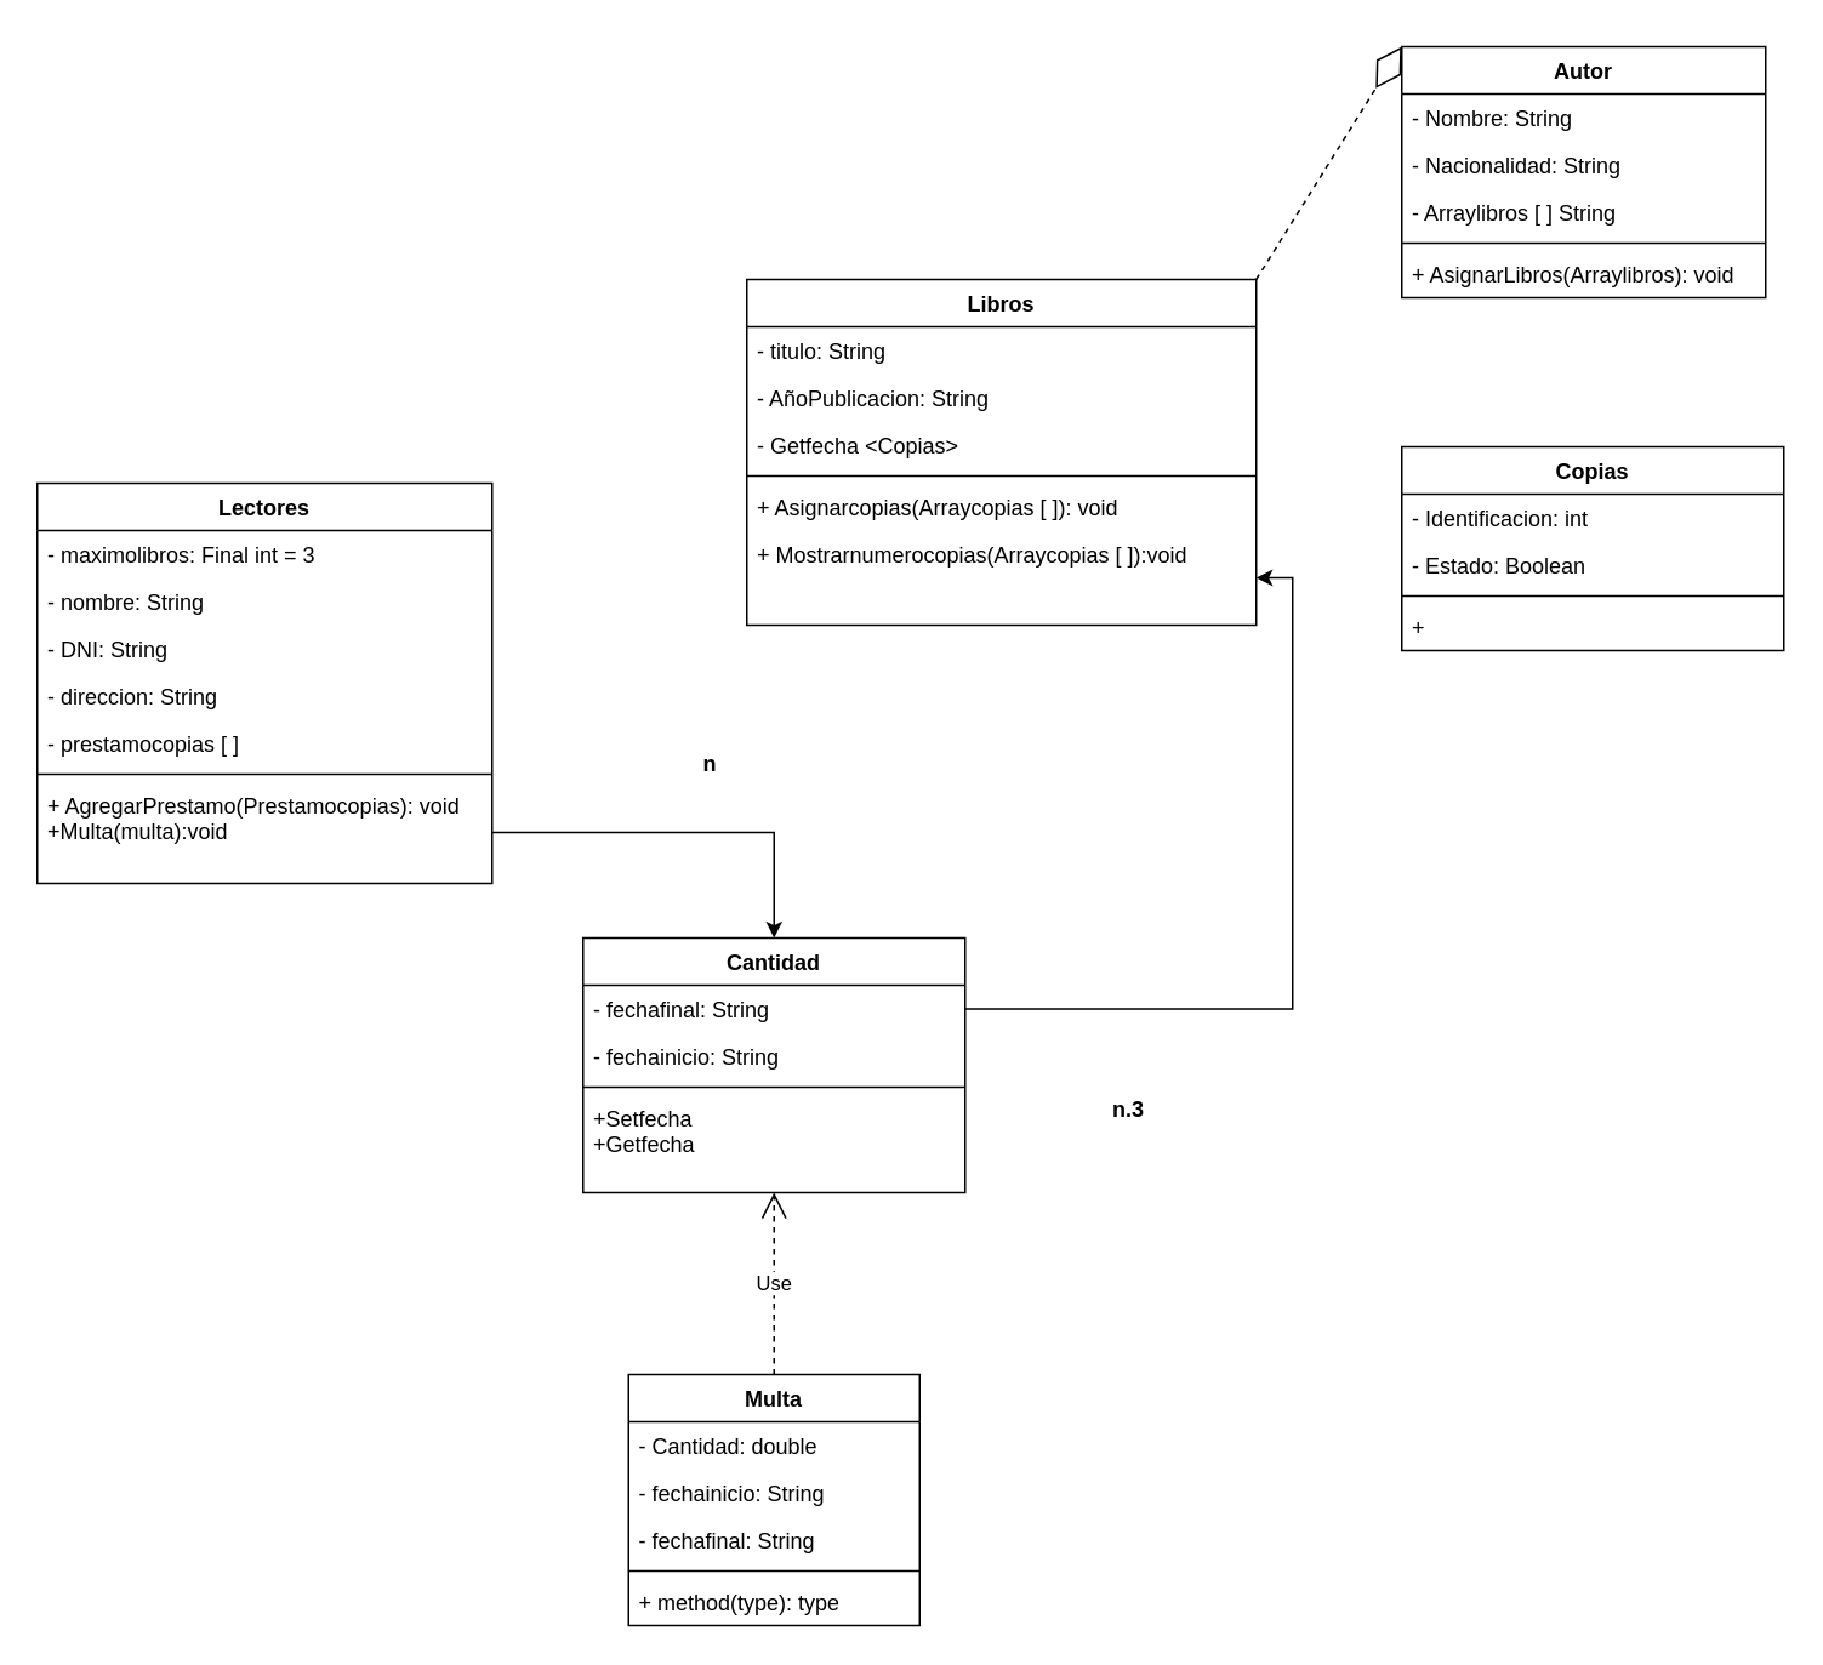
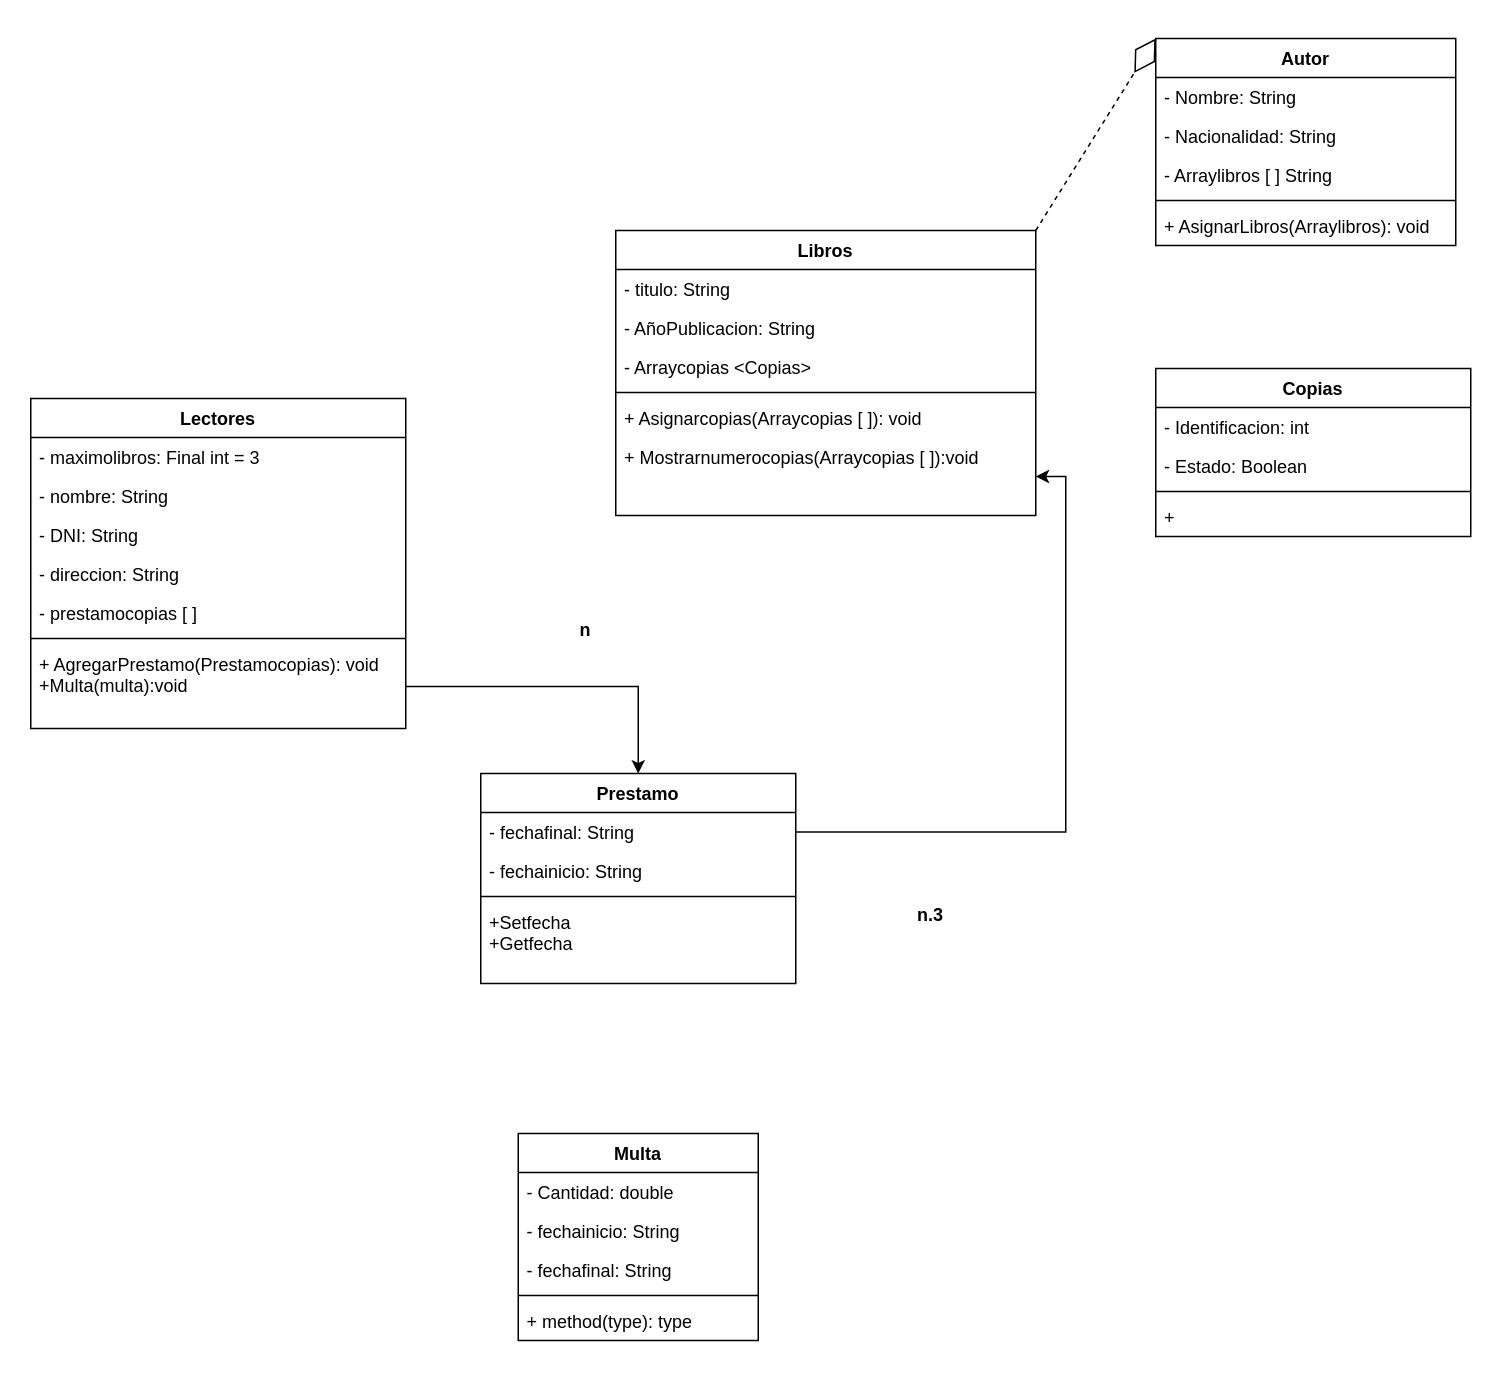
  <mxCell id="0" />
  <mxCell id="1" parent="0" />
  <mxCell id="2" value="Libros" style="swimlane;fontStyle=1;align=center;verticalAlign=top;childLayout=stackLayout;horizontal=1;startSize=26;horizontalStack=0;resizeParent=1;resizeParentMax=0;resizeLast=0;collapsible=1;marginBottom=0;whiteSpace=wrap;html=1;" vertex="1" parent="1"><mxGeometry x="410" y="148" width="280" height="190" as="geometry" /></mxCell>
  <mxCell id="3" value="- titulo: String" style="text;strokeColor=none;fillColor=none;align=left;verticalAlign=top;spacingLeft=4;spacingRight=4;overflow=hidden;rotatable=0;points=[[0,0.5],[1,0.5]];portConstraint=eastwest;whiteSpace=wrap;html=1;" vertex="1" parent="2"><mxGeometry y="26" width="280" height="26" as="geometry" /></mxCell>
  <mxCell id="4" value="- AñoPublicacion: String" style="text;strokeColor=none;fillColor=none;align=left;verticalAlign=top;spacingLeft=4;spacingRight=4;overflow=hidden;rotatable=0;points=[[0,0.5],[1,0.5]];portConstraint=eastwest;whiteSpace=wrap;html=1;" vertex="1" parent="2"><mxGeometry y="52" width="280" height="26" as="geometry" /></mxCell>
- <mxCell id="5" value="- Getfecha &amp;lt;Copias&amp;gt;" style="text;strokeColor=none;fillColor=none;align=left;verticalAlign=top;spacingLeft=4;spacingRight=4;overflow=hidden;rotatable=0;points=[[0,0.5],[1,0.5]];portConstraint=eastwest;whiteSpace=wrap;html=1;" vertex="1" parent="2"><mxGeometry y="78" width="280" height="26" as="geometry" /></mxCell>
+ <mxCell id="5" value="- Arraycopias &amp;lt;Copias&amp;gt;" style="text;strokeColor=none;fillColor=none;align=left;verticalAlign=top;spacingLeft=4;spacingRight=4;overflow=hidden;rotatable=0;points=[[0,0.5],[1,0.5]];portConstraint=eastwest;whiteSpace=wrap;html=1;" vertex="1" parent="2"><mxGeometry y="78" width="280" height="26" as="geometry" /></mxCell>
  <mxCell id="6" value="" style="line;strokeWidth=1;fillColor=none;align=left;verticalAlign=middle;spacingTop=-1;spacingLeft=3;spacingRight=3;rotatable=0;labelPosition=right;points=[];portConstraint=eastwest;strokeColor=inherit;" vertex="1" parent="2"><mxGeometry y="104" width="280" height="8" as="geometry" /></mxCell>
  <mxCell id="7" value="+ Asignarcopias(Arraycopias [ ]): void" style="text;strokeColor=none;fillColor=none;align=left;verticalAlign=top;spacingLeft=4;spacingRight=4;overflow=hidden;rotatable=0;points=[[0,0.5],[1,0.5]];portConstraint=eastwest;whiteSpace=wrap;html=1;" vertex="1" parent="2"><mxGeometry y="112" width="280" height="26" as="geometry" /></mxCell>
  <mxCell id="8" value="+ Mostrarnumerocopias(Arraycopias [ ]):void" style="text;strokeColor=none;fillColor=none;align=left;verticalAlign=top;spacingLeft=4;spacingRight=4;overflow=hidden;rotatable=0;points=[[0,0.5],[1,0.5]];portConstraint=eastwest;whiteSpace=wrap;html=1;" vertex="1" parent="2"><mxGeometry y="138" width="280" height="52" as="geometry" /></mxCell>
  <mxCell id="9" value="Copias" style="swimlane;fontStyle=1;align=center;verticalAlign=top;childLayout=stackLayout;horizontal=1;startSize=26;horizontalStack=0;resizeParent=1;resizeParentMax=0;resizeLast=0;collapsible=1;marginBottom=0;whiteSpace=wrap;html=1;" vertex="1" parent="1"><mxGeometry x="770" y="240" width="210" height="112" as="geometry" /></mxCell>
  <mxCell id="10" value="- Identificacion: int" style="text;strokeColor=none;fillColor=none;align=left;verticalAlign=top;spacingLeft=4;spacingRight=4;overflow=hidden;rotatable=0;points=[[0,0.5],[1,0.5]];portConstraint=eastwest;whiteSpace=wrap;html=1;" vertex="1" parent="9"><mxGeometry y="26" width="210" height="26" as="geometry" /></mxCell>
  <mxCell id="11" value="- Estado: Boolean" style="text;strokeColor=none;fillColor=none;align=left;verticalAlign=top;spacingLeft=4;spacingRight=4;overflow=hidden;rotatable=0;points=[[0,0.5],[1,0.5]];portConstraint=eastwest;whiteSpace=wrap;html=1;" vertex="1" parent="9"><mxGeometry y="52" width="210" height="26" as="geometry" /></mxCell>
  <mxCell id="12" value="" style="line;strokeWidth=1;fillColor=none;align=left;verticalAlign=middle;spacingTop=-1;spacingLeft=3;spacingRight=3;rotatable=0;labelPosition=right;points=[];portConstraint=eastwest;strokeColor=inherit;" vertex="1" parent="9"><mxGeometry y="78" width="210" height="8" as="geometry" /></mxCell>
  <mxCell id="13" value="+&amp;nbsp;" style="text;strokeColor=none;fillColor=none;align=left;verticalAlign=top;spacingLeft=4;spacingRight=4;overflow=hidden;rotatable=0;points=[[0,0.5],[1,0.5]];portConstraint=eastwest;whiteSpace=wrap;html=1;" vertex="1" parent="9"><mxGeometry y="86" width="210" height="26" as="geometry" /></mxCell>
  <mxCell id="14" value="Autor" style="swimlane;fontStyle=1;align=center;verticalAlign=top;childLayout=stackLayout;horizontal=1;startSize=26;horizontalStack=0;resizeParent=1;resizeParentMax=0;resizeLast=0;collapsible=1;marginBottom=0;whiteSpace=wrap;html=1;" vertex="1" parent="1"><mxGeometry x="770" y="20" width="200" height="138" as="geometry" /></mxCell>
  <mxCell id="15" value="- Nombre: String" style="text;strokeColor=none;fillColor=none;align=left;verticalAlign=top;spacingLeft=4;spacingRight=4;overflow=hidden;rotatable=0;points=[[0,0.5],[1,0.5]];portConstraint=eastwest;whiteSpace=wrap;html=1;" vertex="1" parent="14"><mxGeometry y="26" width="200" height="26" as="geometry" /></mxCell>
  <mxCell id="16" value="- Nacionalidad: String" style="text;strokeColor=none;fillColor=none;align=left;verticalAlign=top;spacingLeft=4;spacingRight=4;overflow=hidden;rotatable=0;points=[[0,0.5],[1,0.5]];portConstraint=eastwest;whiteSpace=wrap;html=1;" vertex="1" parent="14"><mxGeometry y="52" width="200" height="26" as="geometry" /></mxCell>
  <mxCell id="17" value="- Arraylibros [ ] String" style="text;strokeColor=none;fillColor=none;align=left;verticalAlign=top;spacingLeft=4;spacingRight=4;overflow=hidden;rotatable=0;points=[[0,0.5],[1,0.5]];portConstraint=eastwest;whiteSpace=wrap;html=1;" vertex="1" parent="14"><mxGeometry y="78" width="200" height="26" as="geometry" /></mxCell>
  <mxCell id="18" value="" style="line;strokeWidth=1;fillColor=none;align=left;verticalAlign=middle;spacingTop=-1;spacingLeft=3;spacingRight=3;rotatable=0;labelPosition=right;points=[];portConstraint=eastwest;strokeColor=inherit;" vertex="1" parent="14"><mxGeometry y="104" width="200" height="8" as="geometry" /></mxCell>
  <mxCell id="19" value="+ AsignarLibros(Arraylibros): void" style="text;strokeColor=none;fillColor=none;align=left;verticalAlign=top;spacingLeft=4;spacingRight=4;overflow=hidden;rotatable=0;points=[[0,0.5],[1,0.5]];portConstraint=eastwest;whiteSpace=wrap;html=1;" vertex="1" parent="14"><mxGeometry y="112" width="200" height="26" as="geometry" /></mxCell>
  <mxCell id="20" value="Lectores" style="swimlane;fontStyle=1;align=center;verticalAlign=top;childLayout=stackLayout;horizontal=1;startSize=26;horizontalStack=0;resizeParent=1;resizeParentMax=0;resizeLast=0;collapsible=1;marginBottom=0;whiteSpace=wrap;html=1;" vertex="1" parent="1"><mxGeometry x="20" y="260" width="250" height="220" as="geometry" /></mxCell>
  <mxCell id="21" value="- maximolibros: Final int = 3" style="text;strokeColor=none;fillColor=none;align=left;verticalAlign=top;spacingLeft=4;spacingRight=4;overflow=hidden;rotatable=0;points=[[0,0.5],[1,0.5]];portConstraint=eastwest;whiteSpace=wrap;html=1;" vertex="1" parent="20"><mxGeometry y="26" width="250" height="26" as="geometry" /></mxCell>
  <mxCell id="22" value="- nombre: String" style="text;strokeColor=none;fillColor=none;align=left;verticalAlign=top;spacingLeft=4;spacingRight=4;overflow=hidden;rotatable=0;points=[[0,0.5],[1,0.5]];portConstraint=eastwest;whiteSpace=wrap;html=1;" vertex="1" parent="20"><mxGeometry y="52" width="250" height="26" as="geometry" /></mxCell>
  <mxCell id="23" value="- DNI: String" style="text;strokeColor=none;fillColor=none;align=left;verticalAlign=top;spacingLeft=4;spacingRight=4;overflow=hidden;rotatable=0;points=[[0,0.5],[1,0.5]];portConstraint=eastwest;whiteSpace=wrap;html=1;" vertex="1" parent="20"><mxGeometry y="78" width="250" height="26" as="geometry" /></mxCell>
  <mxCell id="24" value="- direccion: String" style="text;strokeColor=none;fillColor=none;align=left;verticalAlign=top;spacingLeft=4;spacingRight=4;overflow=hidden;rotatable=0;points=[[0,0.5],[1,0.5]];portConstraint=eastwest;whiteSpace=wrap;html=1;" vertex="1" parent="20"><mxGeometry y="104" width="250" height="26" as="geometry" /></mxCell>
  <mxCell id="25" value="- prestamocopias [ ]" style="text;strokeColor=none;fillColor=none;align=left;verticalAlign=top;spacingLeft=4;spacingRight=4;overflow=hidden;rotatable=0;points=[[0,0.5],[1,0.5]];portConstraint=eastwest;whiteSpace=wrap;html=1;" vertex="1" parent="20"><mxGeometry y="130" width="250" height="26" as="geometry" /></mxCell>
  <mxCell id="26" value="" style="line;strokeWidth=1;fillColor=none;align=left;verticalAlign=middle;spacingTop=-1;spacingLeft=3;spacingRight=3;rotatable=0;labelPosition=right;points=[];portConstraint=eastwest;strokeColor=inherit;" vertex="1" parent="20"><mxGeometry y="156" width="250" height="8" as="geometry" /></mxCell>
  <mxCell id="27" value="+ AgregarPrestamo(Prestamocopias): void&lt;br&gt;+Multa(multa):void" style="text;strokeColor=none;fillColor=none;align=left;verticalAlign=top;spacingLeft=4;spacingRight=4;overflow=hidden;rotatable=0;points=[[0,0.5],[1,0.5]];portConstraint=eastwest;whiteSpace=wrap;html=1;" vertex="1" parent="20"><mxGeometry y="164" width="250" height="56" as="geometry" /></mxCell>
- <mxCell id="28" value="Cantidad" style="swimlane;fontStyle=1;align=center;verticalAlign=top;childLayout=stackLayout;horizontal=1;startSize=26;horizontalStack=0;resizeParent=1;resizeParentMax=0;resizeLast=0;collapsible=1;marginBottom=0;whiteSpace=wrap;html=1;" vertex="1" parent="1"><mxGeometry x="320" y="510" width="210" height="140" as="geometry" /></mxCell>
+ <mxCell id="28" value="Prestamo" style="swimlane;fontStyle=1;align=center;verticalAlign=top;childLayout=stackLayout;horizontal=1;startSize=26;horizontalStack=0;resizeParent=1;resizeParentMax=0;resizeLast=0;collapsible=1;marginBottom=0;whiteSpace=wrap;html=1;" vertex="1" parent="1"><mxGeometry x="320" y="510" width="210" height="140" as="geometry" /></mxCell>
  <mxCell id="29" value="- fechafinal: String" style="text;strokeColor=none;fillColor=none;align=left;verticalAlign=top;spacingLeft=4;spacingRight=4;overflow=hidden;rotatable=0;points=[[0,0.5],[1,0.5]];portConstraint=eastwest;whiteSpace=wrap;html=1;" vertex="1" parent="28"><mxGeometry y="26" width="210" height="26" as="geometry" /></mxCell>
  <mxCell id="30" value="- fechainicio: String" style="text;strokeColor=none;fillColor=none;align=left;verticalAlign=top;spacingLeft=4;spacingRight=4;overflow=hidden;rotatable=0;points=[[0,0.5],[1,0.5]];portConstraint=eastwest;whiteSpace=wrap;html=1;" vertex="1" parent="28"><mxGeometry y="52" width="210" height="26" as="geometry" /></mxCell>
  <mxCell id="31" value="" style="line;strokeWidth=1;fillColor=none;align=left;verticalAlign=middle;spacingTop=-1;spacingLeft=3;spacingRight=3;rotatable=0;labelPosition=right;points=[];portConstraint=eastwest;strokeColor=inherit;" vertex="1" parent="28"><mxGeometry y="78" width="210" height="8" as="geometry" /></mxCell>
  <mxCell id="32" value="+Setfecha&lt;br&gt;+Getfecha" style="text;strokeColor=none;fillColor=none;align=left;verticalAlign=top;spacingLeft=4;spacingRight=4;overflow=hidden;rotatable=0;points=[[0,0.5],[1,0.5]];portConstraint=eastwest;whiteSpace=wrap;html=1;" vertex="1" parent="28"><mxGeometry y="86" width="210" height="54" as="geometry" /></mxCell>
  <mxCell id="33" value="Multa" style="swimlane;fontStyle=1;align=center;verticalAlign=top;childLayout=stackLayout;horizontal=1;startSize=26;horizontalStack=0;resizeParent=1;resizeParentMax=0;resizeLast=0;collapsible=1;marginBottom=0;whiteSpace=wrap;html=1;" vertex="1" parent="1"><mxGeometry x="345" y="750" width="160" height="138" as="geometry" /></mxCell>
  <mxCell id="34" value="- Cantidad: double" style="text;strokeColor=none;fillColor=none;align=left;verticalAlign=top;spacingLeft=4;spacingRight=4;overflow=hidden;rotatable=0;points=[[0,0.5],[1,0.5]];portConstraint=eastwest;whiteSpace=wrap;html=1;" vertex="1" parent="33"><mxGeometry y="26" width="160" height="26" as="geometry" /></mxCell>
  <mxCell id="35" value="- fechainicio: String" style="text;strokeColor=none;fillColor=none;align=left;verticalAlign=top;spacingLeft=4;spacingRight=4;overflow=hidden;rotatable=0;points=[[0,0.5],[1,0.5]];portConstraint=eastwest;whiteSpace=wrap;html=1;" vertex="1" parent="33"><mxGeometry y="52" width="160" height="26" as="geometry" /></mxCell>
  <mxCell id="36" value="- fechafinal: String" style="text;strokeColor=none;fillColor=none;align=left;verticalAlign=top;spacingLeft=4;spacingRight=4;overflow=hidden;rotatable=0;points=[[0,0.5],[1,0.5]];portConstraint=eastwest;whiteSpace=wrap;html=1;" vertex="1" parent="33"><mxGeometry y="78" width="160" height="26" as="geometry" /></mxCell>
  <mxCell id="37" value="" style="line;strokeWidth=1;fillColor=none;align=left;verticalAlign=middle;spacingTop=-1;spacingLeft=3;spacingRight=3;rotatable=0;labelPosition=right;points=[];portConstraint=eastwest;strokeColor=inherit;" vertex="1" parent="33"><mxGeometry y="104" width="160" height="8" as="geometry" /></mxCell>
  <mxCell id="38" value="+ method(type): type" style="text;strokeColor=none;fillColor=none;align=left;verticalAlign=top;spacingLeft=4;spacingRight=4;overflow=hidden;rotatable=0;points=[[0,0.5],[1,0.5]];portConstraint=eastwest;whiteSpace=wrap;html=1;" vertex="1" parent="33"><mxGeometry y="112" width="160" height="26" as="geometry" /></mxCell>
  <mxCell id="39" value="" style="endArrow=diamondThin;endFill=0;endSize=24;html=1;rounded=0;entryX=0;entryY=0;entryDx=0;entryDy=0;exitX=1;exitY=0;exitDx=0;exitDy=0;dashed=1;" edge="1" parent="1" source="2" target="14"><mxGeometry width="160" relative="1" as="geometry"><mxPoint x="555" y="140" as="sourcePoint" /><mxPoint x="760" y="250" as="targetPoint" /></mxGeometry></mxCell>
  <mxCell id="40" style="edgeStyle=orthogonalEdgeStyle;rounded=0;orthogonalLoop=1;jettySize=auto;html=1;exitX=1;exitY=0.5;exitDx=0;exitDy=0;entryX=0.5;entryY=0;entryDx=0;entryDy=0;" edge="1" parent="1" source="27" target="28"><mxGeometry relative="1" as="geometry" /></mxCell>
  <mxCell id="41" value="&lt;b&gt;n&lt;/b&gt;" style="text;html=1;strokeColor=none;fillColor=none;align=center;verticalAlign=middle;whiteSpace=wrap;rounded=0;" vertex="1" parent="1"><mxGeometry x="360" y="400" width="60" height="30" as="geometry" /></mxCell>
- <mxCell id="42" value="Use" style="endArrow=open;endSize=12;dashed=1;html=1;rounded=0;exitX=0.5;exitY=0;exitDx=0;exitDy=0;" edge="1" parent="1" source="33" target="32"><mxGeometry width="160" relative="1" as="geometry"><mxPoint x="360" y="710" as="sourcePoint" /><mxPoint x="420" y="640" as="targetPoint" /><mxPoint as="offset" /></mxGeometry></mxCell>
  <mxCell id="43" style="edgeStyle=orthogonalEdgeStyle;rounded=0;orthogonalLoop=1;jettySize=auto;html=1;exitX=1;exitY=0.5;exitDx=0;exitDy=0;entryX=1;entryY=0.5;entryDx=0;entryDy=0;" edge="1" parent="1" source="29" target="8"><mxGeometry relative="1" as="geometry"><mxPoint x="280" y="462" as="sourcePoint" /><mxPoint x="435" y="520" as="targetPoint" /></mxGeometry></mxCell>
  <mxCell id="44" value="&lt;b&gt;n.3&lt;/b&gt;" style="text;html=1;strokeColor=none;fillColor=none;align=center;verticalAlign=middle;whiteSpace=wrap;rounded=0;" vertex="1" parent="1"><mxGeometry x="590" y="590" width="60" height="30" as="geometry" /></mxCell>
